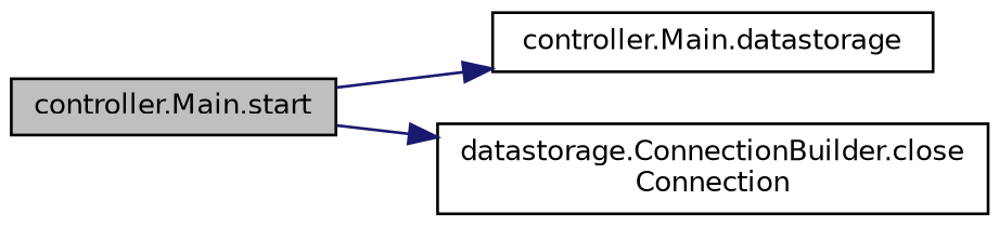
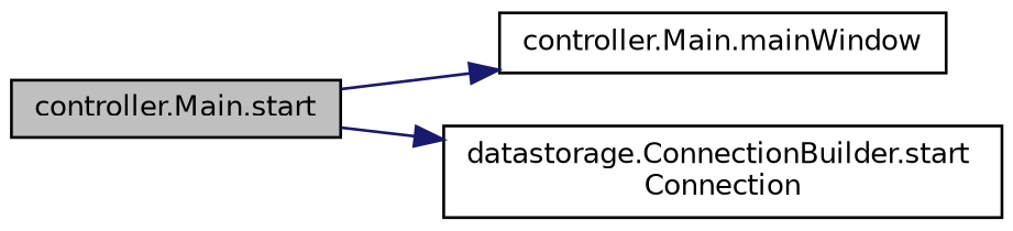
  digraph {
    rankdir=LR
    node [color=black fillcolor=white fontname=Helvetica fontsize=10 shape=record style=filled]
    edge [color=midnightblue fontname=Helvetica fontsize=10 labelfontname=Helvetica labelfontsize=10 style=solid]
    n1 [fillcolor=grey75 fontcolor=black height=0.2 label="controller.Main.start" width=0.4]
-   n2 [height=0.2 label="controller.Main.datastorage" width=0.4]
-   n3 [height=0.2 label="datastorage.ConnectionBuilder.close\lConnection" width=0.4]
+   n2 [height=0.2 label="controller.Main.mainWindow" width=0.4]
+   n3 [height=0.2 label="datastorage.ConnectionBuilder.start\lConnection" width=0.4]
    n1 -> n2
    n1 -> n3
  }
